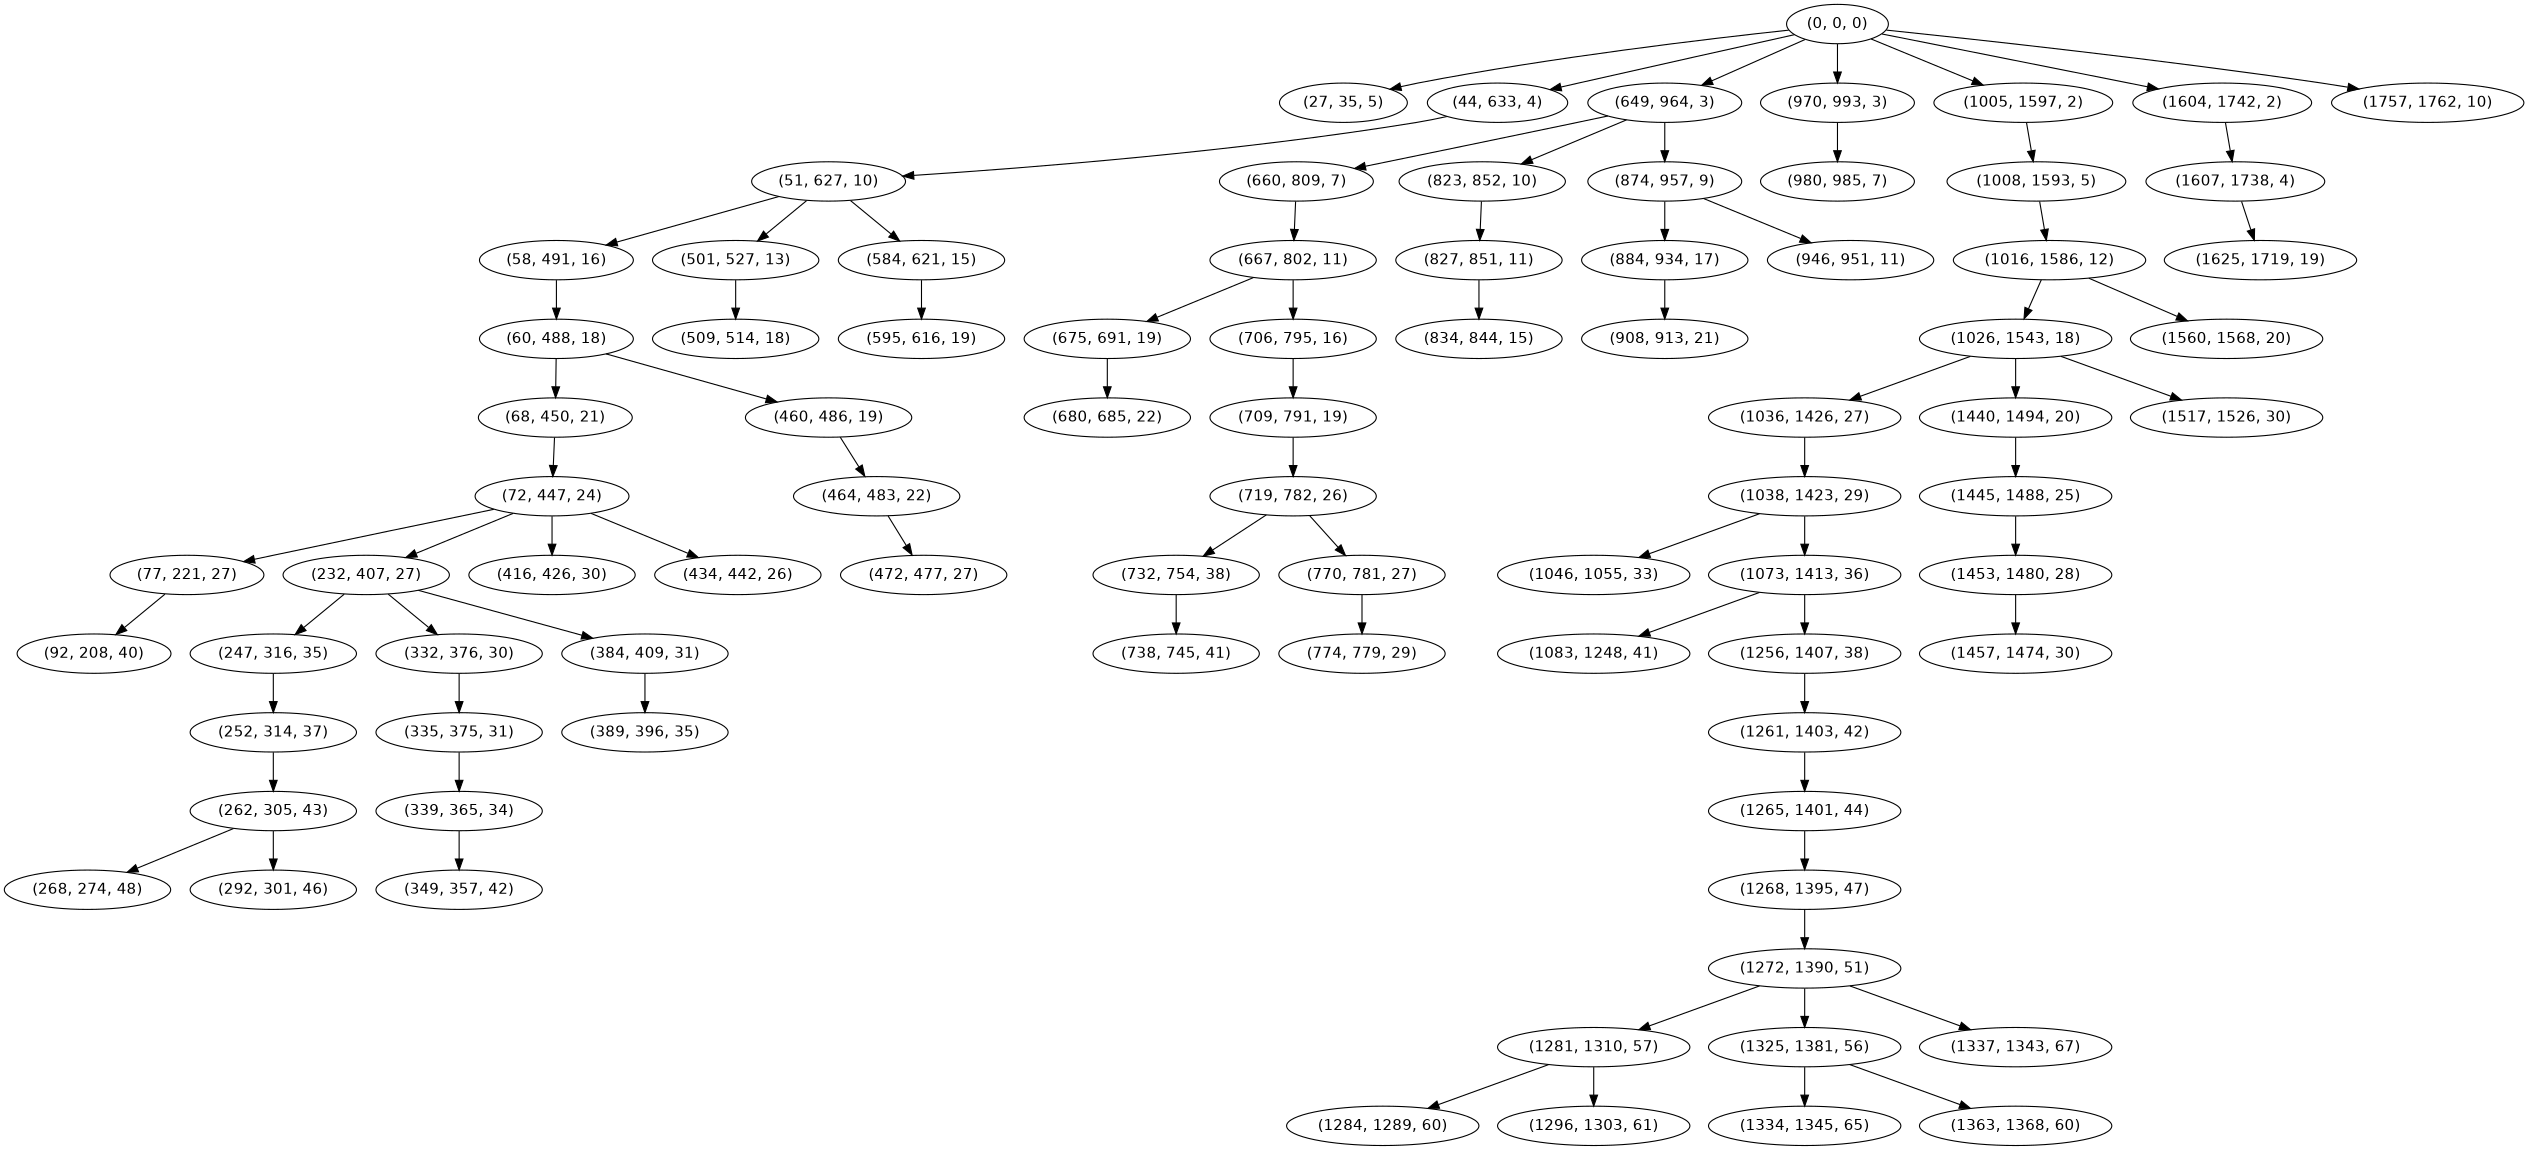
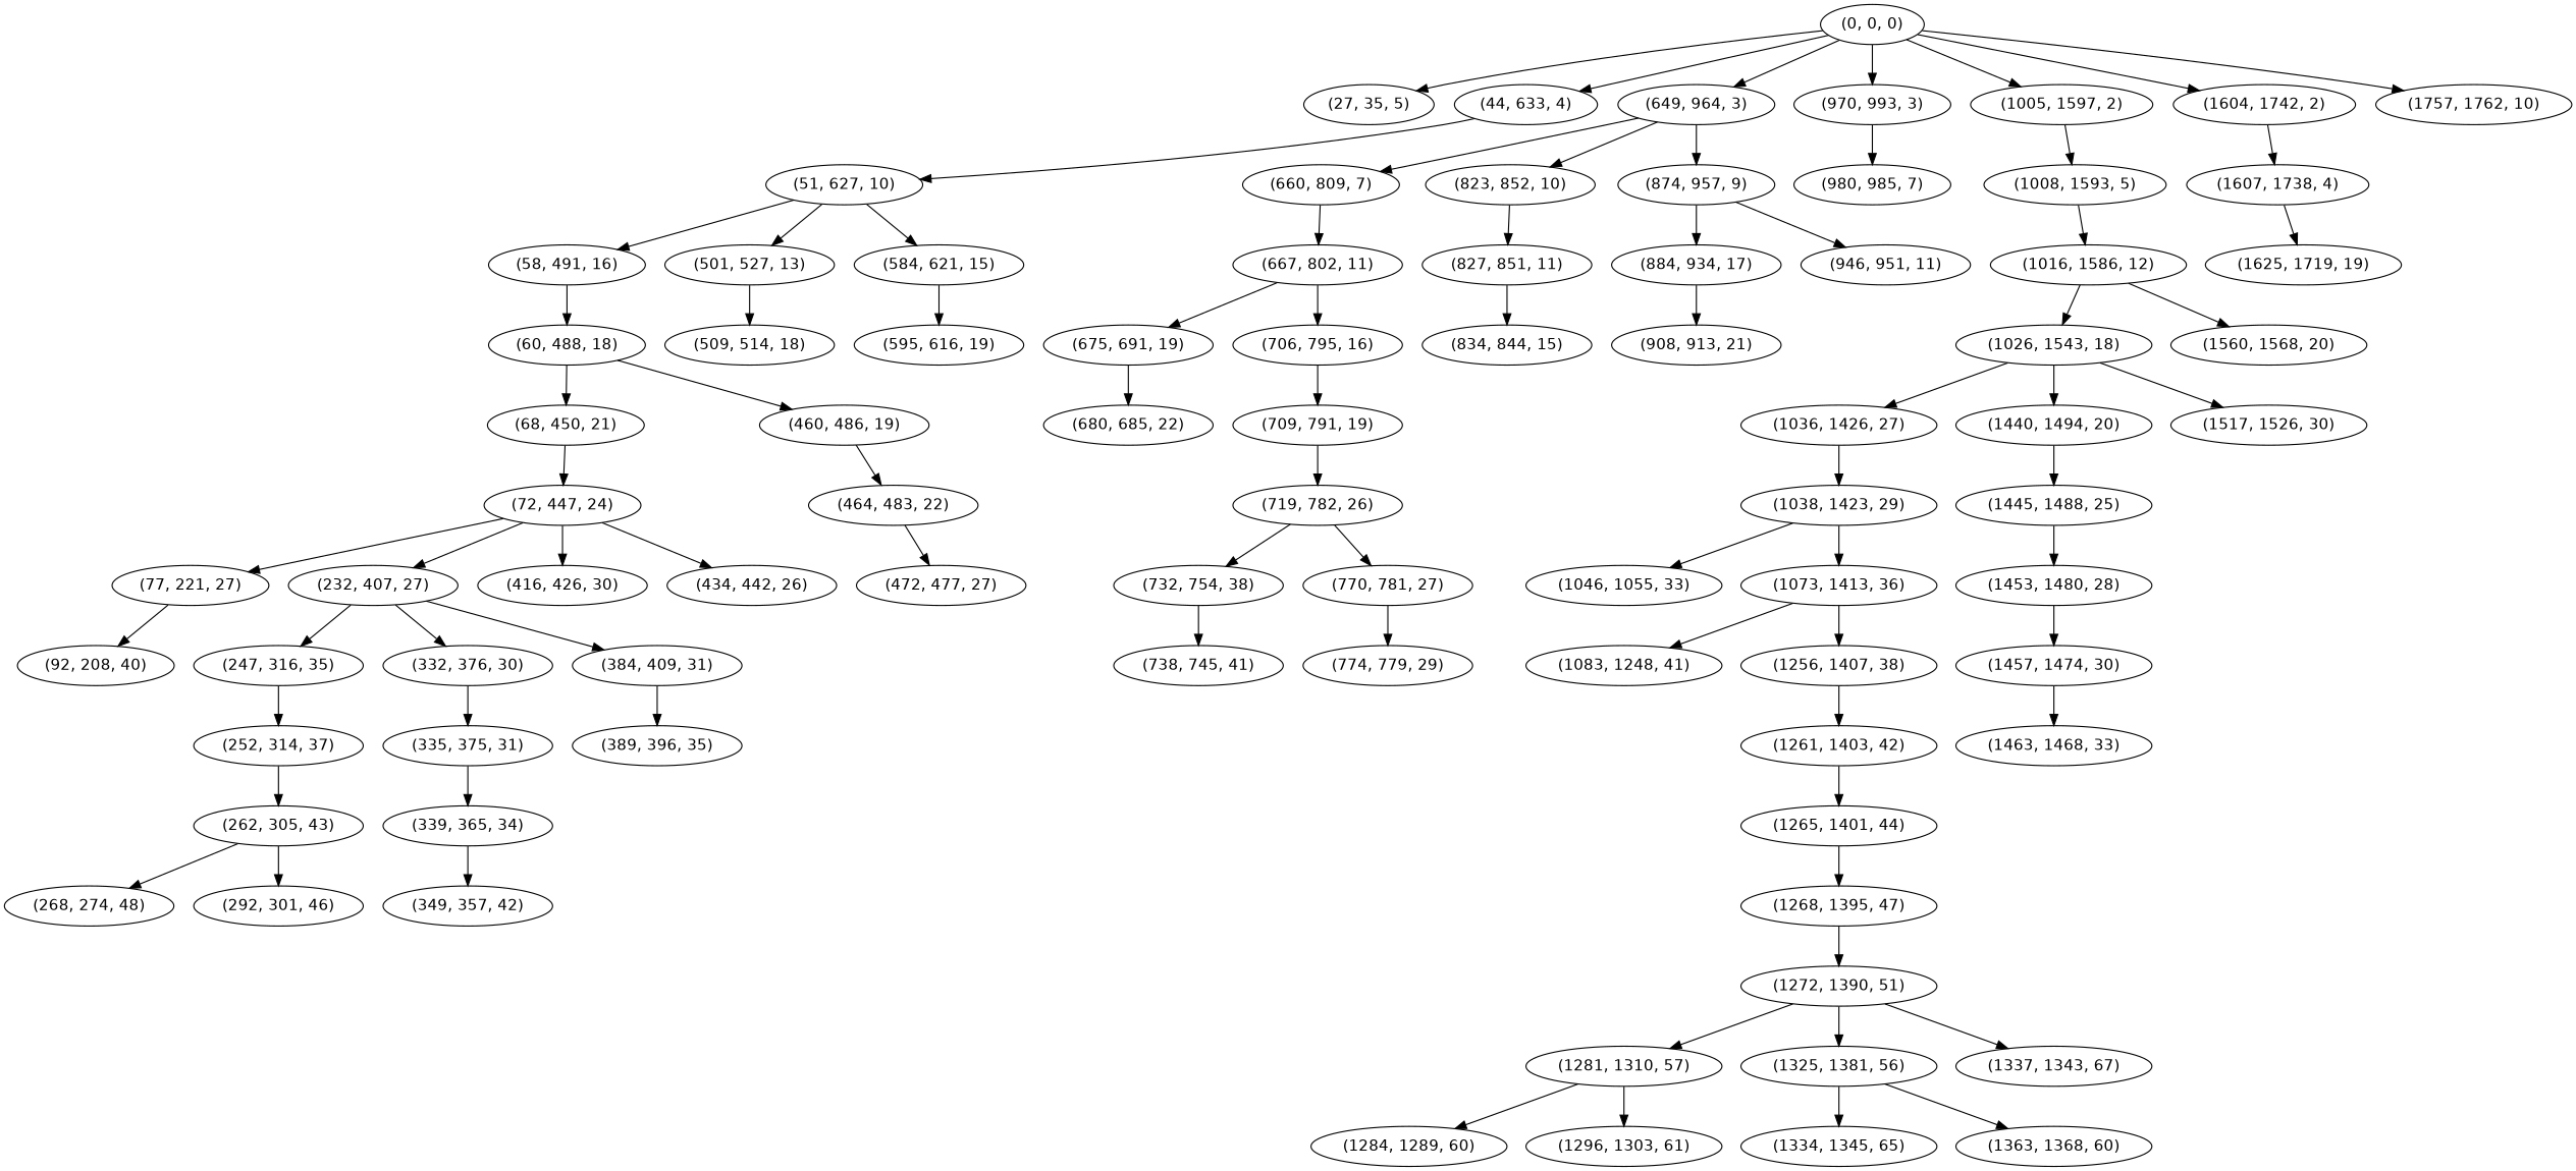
  digraph {
    fontname="DejaVu Sans"
    node [fontname="DejaVu Sans"]
    edge [fontname="DejaVu Sans"]
    "(0, 0, 0)"
    "(27, 35, 5)"
    "(44, 633, 4)"
    "(649, 964, 3)"
    "(970, 993, 3)"
    "(1005, 1597, 2)"
    "(1604, 1742, 2)"
    "(1757, 1762, 10)"
    "(51, 627, 10)"
    "(660, 809, 7)"
    "(823, 852, 10)"
    "(874, 957, 9)"
    "(980, 985, 7)"
    "(1008, 1593, 5)"
    "(1607, 1738, 4)"
    "(58, 491, 16)"
    "(501, 527, 13)"
    "(584, 621, 15)"
    "(60, 488, 18)"
    "(509, 514, 18)"
    "(595, 616, 19)"
    "(68, 450, 21)"
    "(460, 486, 19)"
    "(72, 447, 24)"
    "(464, 483, 22)"
    "(77, 221, 27)"
    "(232, 407, 27)"
    "(416, 426, 30)"
    "(434, 442, 26)"
    "(92, 208, 40)"
    "(247, 316, 35)"
    "(332, 376, 30)"
    n33 [label="(384, 409, 31)"]
    "(252, 314, 37)"
    "(335, 375, 31)"
    "(389, 396, 35)"
    "(262, 305, 43)"
    "(268, 274, 48)"
    "(292, 301, 46)"
    "(339, 365, 34)"
    "(349, 357, 42)"
    "(472, 477, 27)"
    "(667, 802, 11)"
    "(827, 851, 11)"
    "(884, 934, 17)"
    "(946, 951, 11)"
    "(675, 691, 19)"
    "(706, 795, 16)"
    "(680, 685, 22)"
    "(709, 791, 19)"
    "(719, 782, 26)"
    "(732, 754, 38)"
    "(770, 781, 27)"
    "(738, 745, 41)"
    "(774, 779, 29)"
    "(834, 844, 15)"
    "(908, 913, 21)"
    "(1016, 1586, 12)"
    "(1026, 1543, 18)"
    "(1560, 1568, 20)"
    "(1036, 1426, 27)"
    "(1440, 1494, 20)"
    "(1517, 1526, 30)"
    "(1038, 1423, 29)"
    "(1445, 1488, 25)"
    "(1046, 1055, 33)"
    "(1073, 1413, 36)"
    "(1083, 1248, 41)"
    "(1256, 1407, 38)"
    "(1261, 1403, 42)"
    "(1265, 1401, 44)"
    "(1268, 1395, 47)"
    "(1272, 1390, 51)"
    "(1281, 1310, 57)"
    "(1325, 1381, 56)"
    "(1337, 1343, 67)"
    "(1284, 1289, 60)"
    "(1296, 1303, 61)"
    "(1334, 1345, 65)"
    "(1363, 1368, 60)"
    "(1453, 1480, 28)"
    "(1457, 1474, 30)"
+   "(1463, 1468, 33)"
    "(1625, 1719, 19)"
    "(0, 0, 0)" -> "(27, 35, 5)"
    "(0, 0, 0)" -> "(44, 633, 4)"
    "(0, 0, 0)" -> "(649, 964, 3)"
    "(0, 0, 0)" -> "(970, 993, 3)"
    "(0, 0, 0)" -> "(1005, 1597, 2)"
    "(0, 0, 0)" -> "(1604, 1742, 2)"
    "(0, 0, 0)" -> "(1757, 1762, 10)"
    "(44, 633, 4)" -> "(51, 627, 10)"
    "(649, 964, 3)" -> "(660, 809, 7)"
    "(649, 964, 3)" -> "(823, 852, 10)"
    "(649, 964, 3)" -> "(874, 957, 9)"
    "(970, 993, 3)" -> "(980, 985, 7)"
    "(1005, 1597, 2)" -> "(1008, 1593, 5)"
    "(1604, 1742, 2)" -> "(1607, 1738, 4)"
    "(51, 627, 10)" -> "(58, 491, 16)"
    "(51, 627, 10)" -> "(501, 527, 13)"
    "(51, 627, 10)" -> "(584, 621, 15)"
    "(660, 809, 7)" -> "(667, 802, 11)"
    "(823, 852, 10)" -> "(827, 851, 11)"
    "(874, 957, 9)" -> "(884, 934, 17)"
    "(874, 957, 9)" -> "(946, 951, 11)"
    "(1008, 1593, 5)" -> "(1016, 1586, 12)"
    "(1607, 1738, 4)" -> "(1625, 1719, 19)"
    "(58, 491, 16)" -> "(60, 488, 18)"
    "(501, 527, 13)" -> "(509, 514, 18)"
    "(584, 621, 15)" -> "(595, 616, 19)"
    "(60, 488, 18)" -> "(68, 450, 21)"
    "(60, 488, 18)" -> "(460, 486, 19)"
    "(68, 450, 21)" -> "(72, 447, 24)"
    "(460, 486, 19)" -> "(464, 483, 22)"
    "(72, 447, 24)" -> "(77, 221, 27)"
    "(72, 447, 24)" -> "(232, 407, 27)"
    "(72, 447, 24)" -> "(416, 426, 30)"
    "(72, 447, 24)" -> "(434, 442, 26)"
    "(464, 483, 22)" -> "(472, 477, 27)"
    "(77, 221, 27)" -> "(92, 208, 40)"
    "(232, 407, 27)" -> "(247, 316, 35)"
    "(232, 407, 27)" -> "(332, 376, 30)"
    "(232, 407, 27)" -> n33
    "(247, 316, 35)" -> "(252, 314, 37)"
    "(332, 376, 30)" -> "(335, 375, 31)"
    n33 -> "(389, 396, 35)"
    "(252, 314, 37)" -> "(262, 305, 43)"
    "(335, 375, 31)" -> "(339, 365, 34)"
    "(262, 305, 43)" -> "(268, 274, 48)"
    "(262, 305, 43)" -> "(292, 301, 46)"
    "(339, 365, 34)" -> "(349, 357, 42)"
    "(667, 802, 11)" -> "(675, 691, 19)"
    "(667, 802, 11)" -> "(706, 795, 16)"
    "(827, 851, 11)" -> "(834, 844, 15)"
    "(884, 934, 17)" -> "(908, 913, 21)"
    "(675, 691, 19)" -> "(680, 685, 22)"
    "(706, 795, 16)" -> "(709, 791, 19)"
    "(709, 791, 19)" -> "(719, 782, 26)"
    "(719, 782, 26)" -> "(732, 754, 38)"
    "(719, 782, 26)" -> "(770, 781, 27)"
    "(732, 754, 38)" -> "(738, 745, 41)"
    "(770, 781, 27)" -> "(774, 779, 29)"
    "(1016, 1586, 12)" -> "(1026, 1543, 18)"
    "(1016, 1586, 12)" -> "(1560, 1568, 20)"
    "(1026, 1543, 18)" -> "(1036, 1426, 27)"
    "(1026, 1543, 18)" -> "(1440, 1494, 20)"
    "(1026, 1543, 18)" -> "(1517, 1526, 30)"
    "(1036, 1426, 27)" -> "(1038, 1423, 29)"
    "(1440, 1494, 20)" -> "(1445, 1488, 25)"
    "(1038, 1423, 29)" -> "(1046, 1055, 33)"
    "(1038, 1423, 29)" -> "(1073, 1413, 36)"
    "(1445, 1488, 25)" -> "(1453, 1480, 28)"
    "(1073, 1413, 36)" -> "(1083, 1248, 41)"
    "(1073, 1413, 36)" -> "(1256, 1407, 38)"
    "(1256, 1407, 38)" -> "(1261, 1403, 42)"
    "(1261, 1403, 42)" -> "(1265, 1401, 44)"
    "(1265, 1401, 44)" -> "(1268, 1395, 47)"
    "(1268, 1395, 47)" -> "(1272, 1390, 51)"
    "(1272, 1390, 51)" -> "(1281, 1310, 57)"
    "(1272, 1390, 51)" -> "(1325, 1381, 56)"
    "(1272, 1390, 51)" -> "(1337, 1343, 67)"
    "(1281, 1310, 57)" -> "(1284, 1289, 60)"
    "(1281, 1310, 57)" -> "(1296, 1303, 61)"
    "(1325, 1381, 56)" -> "(1334, 1345, 65)"
    "(1325, 1381, 56)" -> "(1363, 1368, 60)"
    "(1453, 1480, 28)" -> "(1457, 1474, 30)"
+   "(1457, 1474, 30)" -> "(1463, 1468, 33)"
  }
